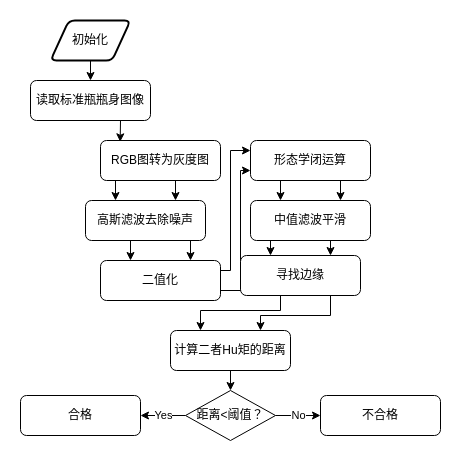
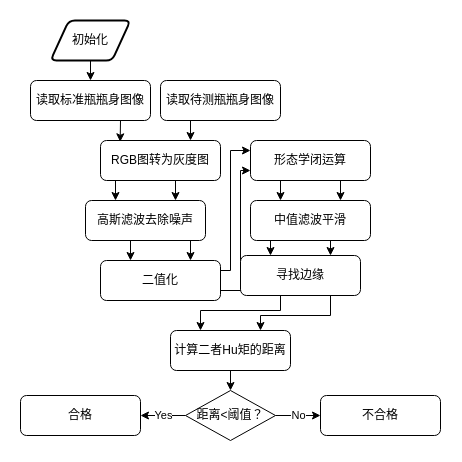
  <mxCell id="0" />
  <mxCell id="1" parent="0" />
  <mxCell id="2" style="edgeStyle=orthogonalEdgeStyle;rounded=0;orthogonalLoop=1;jettySize=auto;html=1;exitX=0.75;exitY=1;exitDx=0;exitDy=0;entryX=0.164;entryY=0.033;entryDx=0;entryDy=0;entryPerimeter=0;" edge="1" parent="1" source="3" target="8"><mxGeometry relative="1" as="geometry" /></mxCell>
  <mxCell id="3" value="读取标准瓶瓶身图像" style="rounded=1;whiteSpace=wrap;html=1;fontSize=12;glass=0;strokeWidth=1;shadow=0;" parent="1" vertex="1"><mxGeometry x="30" y="80" width="120" height="40" as="geometry" /></mxCell>
  <mxCell id="4" style="edgeStyle=orthogonalEdgeStyle;rounded=0;orthogonalLoop=1;jettySize=auto;html=1;exitX=0.5;exitY=1;exitDx=0;exitDy=0;entryX=0.5;entryY=0;entryDx=0;entryDy=0;" edge="1" parent="1" source="5" target="3"><mxGeometry relative="1" as="geometry" /></mxCell>
  <mxCell id="5" value="初始化" style="shape=parallelogram;html=1;strokeWidth=2;perimeter=parallelogramPerimeter;whiteSpace=wrap;rounded=1;arcSize=12;size=0.23;" vertex="1" parent="1"><mxGeometry x="50" y="20" width="80" height="40" as="geometry" /></mxCell>
  <mxCell id="6" style="edgeStyle=orthogonalEdgeStyle;rounded=0;orthogonalLoop=1;jettySize=auto;html=1;exitX=0.25;exitY=1;exitDx=0;exitDy=0;entryX=0.25;entryY=0;entryDx=0;entryDy=0;" edge="1" parent="1" source="8" target="11"><mxGeometry relative="1" as="geometry" /></mxCell>
  <mxCell id="7" style="edgeStyle=orthogonalEdgeStyle;rounded=0;orthogonalLoop=1;jettySize=auto;html=1;exitX=0.75;exitY=1;exitDx=0;exitDy=0;entryX=0.75;entryY=0;entryDx=0;entryDy=0;" edge="1" parent="1" source="8" target="11"><mxGeometry relative="1" as="geometry" /></mxCell>
  <mxCell id="8" value="RGB图转为灰度图" style="rounded=1;whiteSpace=wrap;html=1;fontSize=12;glass=0;strokeWidth=1;shadow=0;" vertex="1" parent="1"><mxGeometry x="100" y="140" width="120" height="40" as="geometry" /></mxCell>
  <mxCell id="9" style="edgeStyle=orthogonalEdgeStyle;rounded=0;orthogonalLoop=1;jettySize=auto;html=1;exitX=0.25;exitY=1;exitDx=0;exitDy=0;entryX=0.25;entryY=0;entryDx=0;entryDy=0;" edge="1" parent="1" source="11" target="14"><mxGeometry relative="1" as="geometry" /></mxCell>
  <mxCell id="10" style="edgeStyle=orthogonalEdgeStyle;rounded=0;orthogonalLoop=1;jettySize=auto;html=1;exitX=0.75;exitY=1;exitDx=0;exitDy=0;entryX=0.75;entryY=0;entryDx=0;entryDy=0;" edge="1" parent="1" source="11" target="14"><mxGeometry relative="1" as="geometry" /></mxCell>
  <mxCell id="11" value="高斯滤波去除噪声" style="rounded=1;whiteSpace=wrap;html=1;fontSize=12;glass=0;strokeWidth=1;shadow=0;" vertex="1" parent="1"><mxGeometry x="85" y="200" width="120" height="40" as="geometry" /></mxCell>
  <mxCell id="12" style="edgeStyle=orthogonalEdgeStyle;rounded=0;orthogonalLoop=1;jettySize=auto;html=1;exitX=1;exitY=0.25;exitDx=0;exitDy=0;entryX=0;entryY=0.25;entryDx=0;entryDy=0;" edge="1" parent="1" source="14" target="17"><mxGeometry relative="1" as="geometry"><Array as="points"><mxPoint x="230" y="270" /><mxPoint x="230" y="150" /></Array></mxGeometry></mxCell>
  <mxCell id="13" style="edgeStyle=orthogonalEdgeStyle;rounded=0;orthogonalLoop=1;jettySize=auto;html=1;exitX=1;exitY=0.75;exitDx=0;exitDy=0;entryX=0;entryY=0.75;entryDx=0;entryDy=0;" edge="1" parent="1" source="14" target="17"><mxGeometry relative="1" as="geometry"><Array as="points"><mxPoint x="240" y="290" /><mxPoint x="240" y="170" /></Array></mxGeometry></mxCell>
  <mxCell id="14" value="二值化" style="rounded=1;whiteSpace=wrap;html=1;fontSize=12;glass=0;strokeWidth=1;shadow=0;" vertex="1" parent="1"><mxGeometry x="100" y="260" width="120" height="40" as="geometry" /></mxCell>
  <mxCell id="15" style="edgeStyle=orthogonalEdgeStyle;rounded=0;orthogonalLoop=1;jettySize=auto;html=1;exitX=0.25;exitY=1;exitDx=0;exitDy=0;entryX=0.25;entryY=0;entryDx=0;entryDy=0;" edge="1" parent="1" source="17" target="20"><mxGeometry relative="1" as="geometry" /></mxCell>
  <mxCell id="16" style="edgeStyle=orthogonalEdgeStyle;rounded=0;orthogonalLoop=1;jettySize=auto;html=1;exitX=0.75;exitY=1;exitDx=0;exitDy=0;entryX=0.75;entryY=0;entryDx=0;entryDy=0;" edge="1" parent="1" source="17" target="20"><mxGeometry relative="1" as="geometry" /></mxCell>
  <mxCell id="17" value="形态学闭运算" style="rounded=1;whiteSpace=wrap;html=1;fontSize=12;glass=0;strokeWidth=1;shadow=0;" vertex="1" parent="1"><mxGeometry x="250" y="140" width="120" height="40" as="geometry" /></mxCell>
  <mxCell id="18" style="edgeStyle=orthogonalEdgeStyle;rounded=0;orthogonalLoop=1;jettySize=auto;html=1;exitX=0.25;exitY=1;exitDx=0;exitDy=0;entryX=0.25;entryY=0;entryDx=0;entryDy=0;" edge="1" parent="1" source="20" target="23"><mxGeometry relative="1" as="geometry" /></mxCell>
  <mxCell id="19" style="edgeStyle=orthogonalEdgeStyle;rounded=0;orthogonalLoop=1;jettySize=auto;html=1;exitX=0.75;exitY=1;exitDx=0;exitDy=0;entryX=0.75;entryY=0;entryDx=0;entryDy=0;" edge="1" parent="1" source="20" target="23"><mxGeometry relative="1" as="geometry" /></mxCell>
  <mxCell id="20" value="中值滤波平滑" style="rounded=1;whiteSpace=wrap;html=1;fontSize=12;glass=0;strokeWidth=1;shadow=0;" vertex="1" parent="1"><mxGeometry x="250" y="200" width="120" height="40" as="geometry" /></mxCell>
  <mxCell id="21" style="edgeStyle=orthogonalEdgeStyle;rounded=0;orthogonalLoop=1;jettySize=auto;html=1;exitX=0.25;exitY=1;exitDx=0;exitDy=0;entryX=0.25;entryY=0;entryDx=0;entryDy=0;" edge="1" parent="1" source="23" target="27"><mxGeometry relative="1" as="geometry"><Array as="points"><mxPoint x="280" y="310" /><mxPoint x="200" y="310" /></Array></mxGeometry></mxCell>
  <mxCell id="22" style="edgeStyle=orthogonalEdgeStyle;rounded=0;orthogonalLoop=1;jettySize=auto;html=1;exitX=0.75;exitY=1;exitDx=0;exitDy=0;entryX=0.75;entryY=0;entryDx=0;entryDy=0;" edge="1" parent="1" source="23" target="27"><mxGeometry relative="1" as="geometry" /></mxCell>
  <mxCell id="23" value="寻找边缘" style="rounded=1;whiteSpace=wrap;html=1;fontSize=12;glass=0;strokeWidth=1;shadow=0;" vertex="1" parent="1"><mxGeometry x="240" y="255" width="120" height="40" as="geometry" /></mxCell>
+ <mxCell id="24" style="edgeStyle=orthogonalEdgeStyle;rounded=0;orthogonalLoop=1;jettySize=auto;html=1;exitX=0.25;exitY=1;exitDx=0;exitDy=0;entryX=0.75;entryY=0;entryDx=0;entryDy=0;" edge="1" parent="1" source="25" target="8"><mxGeometry relative="1" as="geometry" /></mxCell>
+ <mxCell id="25" value="读取待测瓶瓶身图像" style="rounded=1;whiteSpace=wrap;html=1;fontSize=12;glass=0;strokeWidth=1;shadow=0;" vertex="1" parent="1"><mxGeometry x="160" y="80" width="120" height="40" as="geometry" /></mxCell>
  <mxCell id="26" style="edgeStyle=orthogonalEdgeStyle;rounded=0;orthogonalLoop=1;jettySize=auto;html=1;exitX=0.5;exitY=1;exitDx=0;exitDy=0;entryX=0.5;entryY=0;entryDx=0;entryDy=0;" edge="1" parent="1" source="27" target="30"><mxGeometry relative="1" as="geometry" /></mxCell>
  <mxCell id="27" value="计算二者Hu矩的距离" style="rounded=1;whiteSpace=wrap;html=1;fontSize=12;glass=0;strokeWidth=1;shadow=0;" vertex="1" parent="1"><mxGeometry x="170" y="330" width="120" height="40" as="geometry" /></mxCell>
  <mxCell id="28" value="Yes" style="edgeStyle=orthogonalEdgeStyle;rounded=0;orthogonalLoop=1;jettySize=auto;html=1;exitX=0;exitY=0.5;exitDx=0;exitDy=0;" edge="1" parent="1" source="30"><mxGeometry relative="1" as="geometry"><mxPoint x="140" y="415" as="targetPoint" /></mxGeometry></mxCell>
  <mxCell id="29" value="No" style="edgeStyle=orthogonalEdgeStyle;rounded=0;orthogonalLoop=1;jettySize=auto;html=1;exitX=1;exitY=0.5;exitDx=0;exitDy=0;entryX=0;entryY=0.5;entryDx=0;entryDy=0;" edge="1" parent="1" source="30" target="32"><mxGeometry relative="1" as="geometry" /></mxCell>
  <mxCell id="30" value="距离&amp;lt;阈值？" style="rhombus;whiteSpace=wrap;html=1;" vertex="1" parent="1"><mxGeometry x="185" y="390" width="90" height="50" as="geometry" /></mxCell>
  <mxCell id="31" value="合格" style="rounded=1;whiteSpace=wrap;html=1;fontSize=12;glass=0;strokeWidth=1;shadow=0;" vertex="1" parent="1"><mxGeometry x="20" y="395" width="120" height="40" as="geometry" /></mxCell>
  <mxCell id="32" value="不合格" style="rounded=1;whiteSpace=wrap;html=1;fontSize=12;glass=0;strokeWidth=1;shadow=0;" vertex="1" parent="1"><mxGeometry x="320" y="395" width="120" height="40" as="geometry" /></mxCell>
